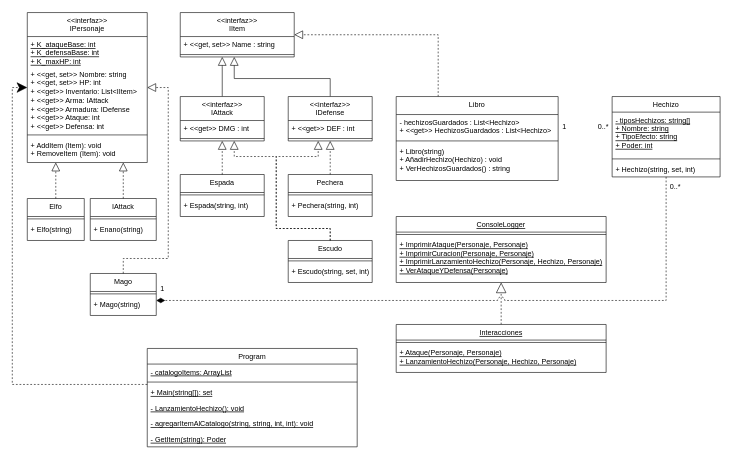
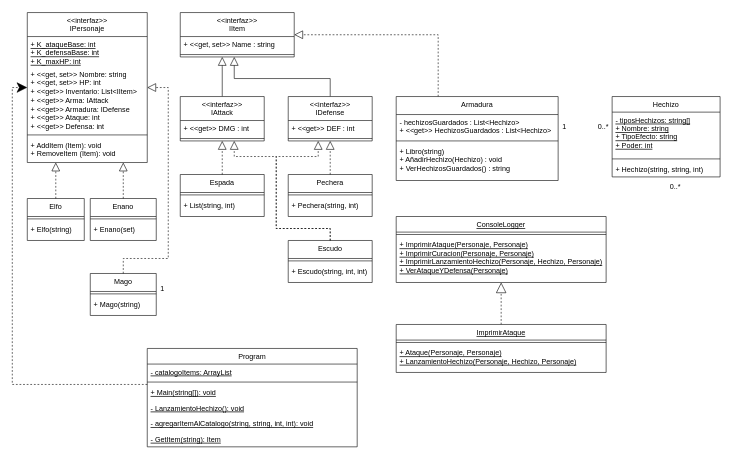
  <mxCell id="0" />
  <mxCell id="1" parent="0" />
  <mxCell id="2" value="&lt;&lt;interfaz&gt;&gt;&#10;IPersonaje" style="swimlane;fontStyle=0;align=center;verticalAlign=top;childLayout=stackLayout;horizontal=1;startSize=40;horizontalStack=0;resizeParent=1;resizeLast=0;collapsible=1;marginBottom=0;rounded=0;shadow=0;strokeWidth=1;" parent="1" vertex="1"><mxGeometry x="45" y="20" width="200" height="250" as="geometry"><mxRectangle x="230" y="140" width="160" height="26" as="alternateBounds" /></mxGeometry></mxCell>
  <mxCell id="3" value="+ K_ataqueBase: int&#10;+ K_defensaBase: int&#10;+ K_maxHP: int" style="text;align=left;verticalAlign=top;spacingLeft=4;spacingRight=4;overflow=hidden;rotatable=0;points=[[0,0.5],[1,0.5]];portConstraint=eastwest;fontStyle=4" parent="2" vertex="1"><mxGeometry y="40" width="200" height="50" as="geometry" /></mxCell>
  <mxCell id="4" value="+ &amp;lt;&amp;lt;get, set&amp;gt;&amp;gt; Nombre: string&lt;br&gt;+ &amp;lt;&amp;lt;get, set&amp;gt;&amp;gt; HP: int&lt;br&gt;+ &amp;lt;&amp;lt;get&amp;gt;&amp;gt; Inventario: List&amp;lt;IItem&amp;gt;&lt;br&gt;+ &amp;lt;&amp;lt;get&amp;gt;&amp;gt; Arma: IAttack&lt;br&gt;+ &amp;lt;&amp;lt;get&amp;gt;&amp;gt; Armadura: IDefense&lt;br&gt;+ &amp;lt;&amp;lt;get&amp;gt;&amp;gt; Ataque: int&lt;br&gt;+ &amp;lt;&amp;lt;get&amp;gt;&amp;gt; Defensa: int" style="text;html=1;strokeColor=none;fillColor=none;align=left;verticalAlign=top;whiteSpace=wrap;rounded=0;spacingLeft=4;" parent="2" vertex="1"><mxGeometry y="90" width="200" height="110" as="geometry" /></mxCell>
  <mxCell id="5" value="" style="line;html=1;strokeWidth=1;align=left;verticalAlign=middle;spacingTop=-1;spacingLeft=3;spacingRight=3;rotatable=0;labelPosition=right;points=[];portConstraint=eastwest;" parent="2" vertex="1"><mxGeometry y="200" width="200" height="8" as="geometry" /></mxCell>
  <mxCell id="6" value="+ AddItem (Item): void&lt;br&gt;+ RemoveItem (Item): void" style="text;html=1;strokeColor=none;fillColor=none;align=left;verticalAlign=top;whiteSpace=wrap;rounded=0;spacingLeft=4;" parent="2" vertex="1"><mxGeometry y="208" width="200" height="20" as="geometry" /></mxCell>
  <mxCell id="7" value="&lt;&lt;interfaz&gt;&gt;&#10;IItem" style="swimlane;fontStyle=0;align=center;verticalAlign=top;childLayout=stackLayout;horizontal=1;startSize=40;horizontalStack=0;resizeParent=1;resizeParentMax=0;resizeLast=0;collapsible=1;marginBottom=0;" parent="1" vertex="1"><mxGeometry x="300" y="20" width="190" height="74" as="geometry" /></mxCell>
  <mxCell id="8" value="+ &lt;&lt;get, set&gt;&gt; Name : string" style="text;strokeColor=none;fillColor=none;align=left;verticalAlign=top;spacingLeft=4;spacingRight=4;overflow=hidden;rotatable=0;points=[[0,0.5],[1,0.5]];portConstraint=eastwest;" parent="7" vertex="1"><mxGeometry y="40" width="190" height="26" as="geometry" /></mxCell>
  <mxCell id="9" value="" style="line;strokeWidth=1;fillColor=none;align=left;verticalAlign=middle;spacingTop=-1;spacingLeft=3;spacingRight=3;rotatable=0;labelPosition=right;points=[];portConstraint=eastwest;" parent="7" vertex="1"><mxGeometry y="66" width="190" height="8" as="geometry" /></mxCell>
  <mxCell id="10" value="Hechizo" style="swimlane;fontStyle=0;align=center;verticalAlign=top;childLayout=stackLayout;horizontal=1;startSize=26;horizontalStack=0;resizeParent=1;resizeParentMax=0;resizeLast=0;collapsible=1;marginBottom=0;" parent="1" vertex="1"><mxGeometry x="1020" y="160" width="180" height="134" as="geometry" /></mxCell>
  <mxCell id="11" value="- tiposHechizos: string[]&#10;+ Nombre: string&#10;+ TipoEfecto: string&#10;+ Poder: int" style="text;strokeColor=none;fillColor=none;align=left;verticalAlign=top;spacingLeft=4;spacingRight=4;overflow=hidden;rotatable=0;points=[[0,0.5],[1,0.5]];portConstraint=eastwest;fontStyle=4" parent="10" vertex="1"><mxGeometry y="26" width="180" height="74" as="geometry" /></mxCell>
  <mxCell id="12" value="" style="line;strokeWidth=1;fillColor=none;align=left;verticalAlign=middle;spacingTop=-1;spacingLeft=3;spacingRight=3;rotatable=0;labelPosition=right;points=[];portConstraint=eastwest;" parent="10" vertex="1"><mxGeometry y="100" width="180" height="8" as="geometry" /></mxCell>
- <mxCell id="13" value="+ Hechizo(string, set, int)" style="text;strokeColor=none;fillColor=none;align=left;verticalAlign=top;spacingLeft=4;spacingRight=4;overflow=hidden;rotatable=0;points=[[0,0.5],[1,0.5]];portConstraint=eastwest;" parent="10" vertex="1"><mxGeometry y="108" width="180" height="26" as="geometry" /></mxCell>
+ <mxCell id="13" value="+ Hechizo(string, string, int)" style="text;strokeColor=none;fillColor=none;align=left;verticalAlign=top;spacingLeft=4;spacingRight=4;overflow=hidden;rotatable=0;points=[[0,0.5],[1,0.5]];portConstraint=eastwest;" parent="10" vertex="1"><mxGeometry y="108" width="180" height="26" as="geometry" /></mxCell>
  <mxCell id="14" value="ConsoleLogger" style="swimlane;fontStyle=4;align=center;verticalAlign=top;childLayout=stackLayout;horizontal=1;startSize=26;horizontalStack=0;resizeParent=1;resizeParentMax=0;resizeLast=0;collapsible=1;marginBottom=0;" parent="1" vertex="1"><mxGeometry x="660" y="360" width="350" height="110" as="geometry" /></mxCell>
  <mxCell id="15" value="" style="line;strokeWidth=1;fillColor=none;align=left;verticalAlign=middle;spacingTop=-1;spacingLeft=3;spacingRight=3;rotatable=0;labelPosition=right;points=[];portConstraint=eastwest;" parent="14" vertex="1"><mxGeometry y="26" width="350" height="8" as="geometry" /></mxCell>
  <mxCell id="16" value="+ ImprimirAtaque(Personaje, Personaje)&#10;+ ImprimirCuracion(Personaje, Personaje)&#10;+ ImprimirLanzamientoHechizo(Personaje, Hechizo, Personaje)&#10;+ VerAtaqueYDefensa(Personaje)" style="text;strokeColor=none;fillColor=none;align=left;verticalAlign=top;spacingLeft=4;spacingRight=4;overflow=hidden;rotatable=0;points=[[0,0.5],[1,0.5]];portConstraint=eastwest;fontStyle=4;spacing=2;" parent="14" vertex="1"><mxGeometry y="34" width="350" height="76" as="geometry" /></mxCell>
  <mxCell id="17" style="edgeStyle=orthogonalEdgeStyle;rounded=0;orthogonalLoop=1;jettySize=auto;html=1;endArrow=block;endFill=0;endSize=15;dashed=1;" parent="1" source="18" target="14" edge="1"><mxGeometry relative="1" as="geometry" /></mxCell>
- <mxCell id="18" value="Interacciones" style="swimlane;fontStyle=4;align=center;verticalAlign=top;childLayout=stackLayout;horizontal=1;startSize=26;horizontalStack=0;resizeParent=1;resizeParentMax=0;resizeLast=0;collapsible=1;marginBottom=0;" parent="1" vertex="1"><mxGeometry x="660" y="540" width="350" height="80" as="geometry" /></mxCell>
+ <mxCell id="18" value="ImprimirAtaque" style="swimlane;fontStyle=4;align=center;verticalAlign=top;childLayout=stackLayout;horizontal=1;startSize=26;horizontalStack=0;resizeParent=1;resizeParentMax=0;resizeLast=0;collapsible=1;marginBottom=0;" parent="1" vertex="1"><mxGeometry x="660" y="540" width="350" height="80" as="geometry" /></mxCell>
  <mxCell id="19" value="" style="line;strokeWidth=1;fillColor=none;align=left;verticalAlign=middle;spacingTop=-1;spacingLeft=3;spacingRight=3;rotatable=0;labelPosition=right;points=[];portConstraint=eastwest;" parent="18" vertex="1"><mxGeometry y="26" width="350" height="8" as="geometry" /></mxCell>
  <mxCell id="20" value="+ Ataque(Personaje, Personaje)&#10;+ LanzamientoHechizo(Personaje, Hechizo, Personaje)" style="text;strokeColor=none;fillColor=none;align=left;verticalAlign=top;spacingLeft=4;spacingRight=4;overflow=hidden;rotatable=0;points=[[0,0.5],[1,0.5]];portConstraint=eastwest;fontStyle=4" parent="18" vertex="1"><mxGeometry y="34" width="350" height="46" as="geometry" /></mxCell>
  <mxCell id="21" style="edgeStyle=orthogonalEdgeStyle;rounded=0;orthogonalLoop=1;jettySize=auto;html=1;dashed=1;endArrow=classic;endFill=1;endSize=15;" parent="1" source="22" target="2" edge="1"><mxGeometry relative="1" as="geometry"><Array as="points"><mxPoint x="20" y="640" /><mxPoint x="20" y="145" /></Array></mxGeometry></mxCell>
  <mxCell id="22" value="Program" style="swimlane;fontStyle=0;align=center;verticalAlign=top;childLayout=stackLayout;horizontal=1;startSize=26;horizontalStack=0;resizeParent=1;resizeParentMax=0;resizeLast=0;collapsible=1;marginBottom=0;" parent="1" vertex="1"><mxGeometry x="245" y="580" width="350" height="164" as="geometry" /></mxCell>
  <mxCell id="23" value="- catalogoItems: ArrayList" style="text;strokeColor=none;fillColor=none;align=left;verticalAlign=top;spacingLeft=4;spacingRight=4;overflow=hidden;rotatable=0;points=[[0,0.5],[1,0.5]];portConstraint=eastwest;fontStyle=4" parent="22" vertex="1"><mxGeometry y="26" width="350" height="26" as="geometry" /></mxCell>
  <mxCell id="24" value="" style="line;strokeWidth=1;fillColor=none;align=left;verticalAlign=middle;spacingTop=-1;spacingLeft=3;spacingRight=3;rotatable=0;labelPosition=right;points=[];portConstraint=eastwest;" parent="22" vertex="1"><mxGeometry y="52" width="350" height="8" as="geometry" /></mxCell>
- <mxCell id="25" value="+ Main(string[]): set" style="text;strokeColor=none;fillColor=none;align=left;verticalAlign=top;spacingLeft=4;spacingRight=4;overflow=hidden;rotatable=0;points=[[0,0.5],[1,0.5]];portConstraint=eastwest;fontStyle=4" parent="22" vertex="1"><mxGeometry y="60" width="350" height="26" as="geometry" /></mxCell>
+ <mxCell id="25" value="+ Main(string[]): void" style="text;strokeColor=none;fillColor=none;align=left;verticalAlign=top;spacingLeft=4;spacingRight=4;overflow=hidden;rotatable=0;points=[[0,0.5],[1,0.5]];portConstraint=eastwest;fontStyle=4" parent="22" vertex="1"><mxGeometry y="60" width="350" height="26" as="geometry" /></mxCell>
  <mxCell id="26" value="- LanzamientoHechizo(): void" style="text;strokeColor=none;fillColor=none;align=left;verticalAlign=top;spacingLeft=4;spacingRight=4;overflow=hidden;rotatable=0;points=[[0,0.5],[1,0.5]];portConstraint=eastwest;fontStyle=4" parent="22" vertex="1"><mxGeometry y="86" width="350" height="26" as="geometry" /></mxCell>
  <mxCell id="27" value="- agregarItemAlCatalogo(string, string, int, int): void" style="text;strokeColor=none;fillColor=none;align=left;verticalAlign=top;spacingLeft=4;spacingRight=4;overflow=hidden;rotatable=0;points=[[0,0.5],[1,0.5]];portConstraint=eastwest;fontStyle=4" parent="22" vertex="1"><mxGeometry y="112" width="350" height="26" as="geometry" /></mxCell>
- <mxCell id="28" value="- GetItem(string): Poder" style="text;strokeColor=none;fillColor=none;align=left;verticalAlign=top;spacingLeft=4;spacingRight=4;overflow=hidden;rotatable=0;points=[[0,0.5],[1,0.5]];portConstraint=eastwest;fontStyle=4" parent="22" vertex="1"><mxGeometry y="138" width="350" height="26" as="geometry" /></mxCell>
+ <mxCell id="28" value="- GetItem(string): Item" style="text;strokeColor=none;fillColor=none;align=left;verticalAlign=top;spacingLeft=4;spacingRight=4;overflow=hidden;rotatable=0;points=[[0,0.5],[1,0.5]];portConstraint=eastwest;fontStyle=4" parent="22" vertex="1"><mxGeometry y="138" width="350" height="26" as="geometry" /></mxCell>
  <mxCell id="29" style="edgeStyle=orthogonalEdgeStyle;rounded=0;orthogonalLoop=1;jettySize=auto;html=1;endArrow=block;endFill=0;endSize=12;" edge="1" parent="1" source="30" target="7"><mxGeometry relative="1" as="geometry"><Array as="points"><mxPoint x="370" y="110" /><mxPoint x="370" y="110" /></Array></mxGeometry></mxCell>
  <mxCell id="30" value="&lt;&lt;interfaz&gt;&gt;&#10;IAttack" style="swimlane;fontStyle=0;align=center;verticalAlign=top;childLayout=stackLayout;horizontal=1;startSize=40;horizontalStack=0;resizeParent=1;resizeParentMax=0;resizeLast=0;collapsible=1;marginBottom=0;" vertex="1" parent="1"><mxGeometry x="300" y="160" width="140" height="74" as="geometry" /></mxCell>
  <mxCell id="31" value="+ &lt;&lt;get&gt;&gt; DMG : int" style="text;strokeColor=none;fillColor=none;align=left;verticalAlign=top;spacingLeft=4;spacingRight=4;overflow=hidden;rotatable=0;points=[[0,0.5],[1,0.5]];portConstraint=eastwest;" vertex="1" parent="30"><mxGeometry y="40" width="140" height="26" as="geometry" /></mxCell>
  <mxCell id="32" value="" style="line;strokeWidth=1;fillColor=none;align=left;verticalAlign=middle;spacingTop=-1;spacingLeft=3;spacingRight=3;rotatable=0;labelPosition=right;points=[];portConstraint=eastwest;" vertex="1" parent="30"><mxGeometry y="66" width="140" height="8" as="geometry" /></mxCell>
  <mxCell id="33" style="edgeStyle=orthogonalEdgeStyle;rounded=0;orthogonalLoop=1;jettySize=auto;html=1;endArrow=block;endFill=0;endSize=12;" edge="1" parent="1" source="34" target="7"><mxGeometry relative="1" as="geometry"><Array as="points"><mxPoint x="550" y="130" /><mxPoint x="390" y="130" /></Array></mxGeometry></mxCell>
  <mxCell id="34" value="&lt;&lt;interfaz&gt;&gt;&#10;IDefense" style="swimlane;fontStyle=0;align=center;verticalAlign=top;childLayout=stackLayout;horizontal=1;startSize=40;horizontalStack=0;resizeParent=1;resizeParentMax=0;resizeLast=0;collapsible=1;marginBottom=0;" vertex="1" parent="1"><mxGeometry x="480" y="160" width="140" height="74" as="geometry" /></mxCell>
  <mxCell id="35" value="+ &lt;&lt;get&gt;&gt; DEF : int" style="text;strokeColor=none;fillColor=none;align=left;verticalAlign=top;spacingLeft=4;spacingRight=4;overflow=hidden;rotatable=0;points=[[0,0.5],[1,0.5]];portConstraint=eastwest;" vertex="1" parent="34"><mxGeometry y="40" width="140" height="26" as="geometry" /></mxCell>
  <mxCell id="36" value="" style="line;strokeWidth=1;fillColor=none;align=left;verticalAlign=middle;spacingTop=-1;spacingLeft=3;spacingRight=3;rotatable=0;labelPosition=right;points=[];portConstraint=eastwest;" vertex="1" parent="34"><mxGeometry y="66" width="140" height="8" as="geometry" /></mxCell>
  <mxCell id="37" style="edgeStyle=orthogonalEdgeStyle;rounded=0;orthogonalLoop=1;jettySize=auto;html=1;endArrow=block;endFill=0;endSize=12;dashed=1;" edge="1" parent="1" source="38" target="7"><mxGeometry relative="1" as="geometry"><Array as="points"><mxPoint x="730" y="57" /></Array></mxGeometry></mxCell>
- <mxCell id="38" value="Libro" style="swimlane;fontStyle=0;align=center;verticalAlign=top;childLayout=stackLayout;horizontal=1;startSize=30;horizontalStack=0;resizeParent=1;resizeParentMax=0;resizeLast=0;collapsible=1;marginBottom=0;" vertex="1" parent="1"><mxGeometry x="660" y="160" width="270" height="140" as="geometry" /></mxCell>
+ <mxCell id="38" value="Armadura" style="swimlane;fontStyle=0;align=center;verticalAlign=top;childLayout=stackLayout;horizontal=1;startSize=30;horizontalStack=0;resizeParent=1;resizeParentMax=0;resizeLast=0;collapsible=1;marginBottom=0;" vertex="1" parent="1"><mxGeometry x="660" y="160" width="270" height="140" as="geometry" /></mxCell>
  <mxCell id="39" value="- hechizosGuardados : List&lt;Hechizo&gt;&#10;+ &lt;&lt;get&gt;&gt; HechizosGuardados : List&lt;Hechizo&gt;" style="text;strokeColor=none;fillColor=none;align=left;verticalAlign=top;spacingLeft=4;spacingRight=4;overflow=hidden;rotatable=0;points=[[0,0.5],[1,0.5]];portConstraint=eastwest;" vertex="1" parent="38"><mxGeometry y="30" width="270" height="40" as="geometry" /></mxCell>
  <mxCell id="40" value="" style="line;strokeWidth=1;fillColor=none;align=left;verticalAlign=middle;spacingTop=-1;spacingLeft=3;spacingRight=3;rotatable=0;labelPosition=right;points=[];portConstraint=eastwest;" vertex="1" parent="38"><mxGeometry y="70" width="270" height="8" as="geometry" /></mxCell>
  <mxCell id="41" value="+ Libro(string)&#10;+ AñadirHechizo(Hechizo) : void&#10;+ VerHechizosGuardados() : string" style="text;strokeColor=none;fillColor=none;align=left;verticalAlign=top;spacingLeft=4;spacingRight=4;overflow=hidden;rotatable=0;points=[[0,0.5],[1,0.5]];portConstraint=eastwest;" vertex="1" parent="38"><mxGeometry y="78" width="270" height="62" as="geometry" /></mxCell>
  <mxCell id="42" value="0..*" style="text;html=1;align=center;verticalAlign=middle;resizable=0;points=[];autosize=1;strokeColor=none;fillColor=none;" vertex="1" parent="1"><mxGeometry x="990" y="200" width="30" height="20" as="geometry" /></mxCell>
  <mxCell id="43" value="1" style="text;html=1;align=center;verticalAlign=middle;resizable=0;points=[];autosize=1;strokeColor=none;fillColor=none;" vertex="1" parent="1"><mxGeometry x="930" y="200" width="20" height="20" as="geometry" /></mxCell>
  <mxCell id="44" value="Espada" style="swimlane;fontStyle=0;align=center;verticalAlign=top;childLayout=stackLayout;horizontal=1;startSize=30;horizontalStack=0;resizeParent=1;resizeParentMax=0;resizeLast=0;collapsible=1;marginBottom=0;" vertex="1" parent="1"><mxGeometry x="300" y="290" width="140" height="70" as="geometry" /></mxCell>
  <mxCell id="45" value="" style="line;strokeWidth=1;fillColor=none;align=left;verticalAlign=middle;spacingTop=-1;spacingLeft=3;spacingRight=3;rotatable=0;labelPosition=right;points=[];portConstraint=eastwest;" vertex="1" parent="44"><mxGeometry y="30" width="140" height="8" as="geometry" /></mxCell>
- <mxCell id="46" value="+ Espada(string, int)" style="text;strokeColor=none;fillColor=none;align=left;verticalAlign=top;spacingLeft=4;spacingRight=4;overflow=hidden;rotatable=0;points=[[0,0.5],[1,0.5]];portConstraint=eastwest;" vertex="1" parent="44"><mxGeometry y="38" width="140" height="32" as="geometry" /></mxCell>
+ <mxCell id="46" value="+ List(string, int)" style="text;strokeColor=none;fillColor=none;align=left;verticalAlign=top;spacingLeft=4;spacingRight=4;overflow=hidden;rotatable=0;points=[[0,0.5],[1,0.5]];portConstraint=eastwest;" vertex="1" parent="44"><mxGeometry y="38" width="140" height="32" as="geometry" /></mxCell>
  <mxCell id="47" style="edgeStyle=orthogonalEdgeStyle;rounded=0;orthogonalLoop=1;jettySize=auto;html=1;endArrow=block;endFill=0;endSize=12;dashed=1;" edge="1" parent="1" source="44" target="30"><mxGeometry relative="1" as="geometry"><mxPoint x="740" y="170" as="sourcePoint" /><mxPoint x="450" y="67" as="targetPoint" /><Array as="points"><mxPoint x="370" y="210" /><mxPoint x="370" y="210" /></Array></mxGeometry></mxCell>
  <mxCell id="48" value="Pechera" style="swimlane;fontStyle=0;align=center;verticalAlign=top;childLayout=stackLayout;horizontal=1;startSize=30;horizontalStack=0;resizeParent=1;resizeParentMax=0;resizeLast=0;collapsible=1;marginBottom=0;" vertex="1" parent="1"><mxGeometry x="480" y="290" width="140" height="70" as="geometry" /></mxCell>
  <mxCell id="49" value="" style="line;strokeWidth=1;fillColor=none;align=left;verticalAlign=middle;spacingTop=-1;spacingLeft=3;spacingRight=3;rotatable=0;labelPosition=right;points=[];portConstraint=eastwest;" vertex="1" parent="48"><mxGeometry y="30" width="140" height="8" as="geometry" /></mxCell>
  <mxCell id="50" value="+ Pechera(string, int)" style="text;strokeColor=none;fillColor=none;align=left;verticalAlign=top;spacingLeft=4;spacingRight=4;overflow=hidden;rotatable=0;points=[[0,0.5],[1,0.5]];portConstraint=eastwest;" vertex="1" parent="48"><mxGeometry y="38" width="140" height="32" as="geometry" /></mxCell>
  <mxCell id="51" style="edgeStyle=orthogonalEdgeStyle;rounded=0;orthogonalLoop=1;jettySize=auto;html=1;endArrow=block;endFill=0;endSize=12;dashed=1;" edge="1" parent="1" source="48" target="34"><mxGeometry relative="1" as="geometry"><mxPoint x="380" y="300" as="sourcePoint" /><mxPoint x="380" y="244" as="targetPoint" /><Array as="points"><mxPoint x="550" y="260" /><mxPoint x="550" y="260" /></Array></mxGeometry></mxCell>
  <mxCell id="52" value="Escudo" style="swimlane;fontStyle=0;align=center;verticalAlign=top;childLayout=stackLayout;horizontal=1;startSize=30;horizontalStack=0;resizeParent=1;resizeParentMax=0;resizeLast=0;collapsible=1;marginBottom=0;" vertex="1" parent="1"><mxGeometry x="480" y="400" width="140" height="70" as="geometry" /></mxCell>
  <mxCell id="53" value="" style="line;strokeWidth=1;fillColor=none;align=left;verticalAlign=middle;spacingTop=-1;spacingLeft=3;spacingRight=3;rotatable=0;labelPosition=right;points=[];portConstraint=eastwest;" vertex="1" parent="52"><mxGeometry y="30" width="140" height="8" as="geometry" /></mxCell>
- <mxCell id="54" value="+ Escudo(string, set, int)" style="text;strokeColor=none;fillColor=none;align=left;verticalAlign=top;spacingLeft=4;spacingRight=4;overflow=hidden;rotatable=0;points=[[0,0.5],[1,0.5]];portConstraint=eastwest;" vertex="1" parent="52"><mxGeometry y="38" width="140" height="32" as="geometry" /></mxCell>
+ <mxCell id="54" value="+ Escudo(string, int, int)" style="text;strokeColor=none;fillColor=none;align=left;verticalAlign=top;spacingLeft=4;spacingRight=4;overflow=hidden;rotatable=0;points=[[0,0.5],[1,0.5]];portConstraint=eastwest;" vertex="1" parent="52"><mxGeometry y="38" width="140" height="32" as="geometry" /></mxCell>
  <mxCell id="55" style="edgeStyle=orthogonalEdgeStyle;rounded=0;orthogonalLoop=1;jettySize=auto;html=1;endArrow=block;endFill=0;endSize=12;dashed=1;" edge="1" parent="1" source="52" target="34"><mxGeometry relative="1" as="geometry"><mxPoint x="560" y="300" as="sourcePoint" /><mxPoint x="560" y="244" as="targetPoint" /><Array as="points"><mxPoint x="550" y="380" /><mxPoint x="460" y="380" /><mxPoint x="460" y="260" /><mxPoint x="530" y="260" /></Array></mxGeometry></mxCell>
  <mxCell id="56" style="edgeStyle=orthogonalEdgeStyle;rounded=0;orthogonalLoop=1;jettySize=auto;html=1;endArrow=block;endFill=0;endSize=12;dashed=1;" edge="1" parent="1" source="52" target="30"><mxGeometry relative="1" as="geometry"><mxPoint x="560" y="410" as="sourcePoint" /><mxPoint x="540" y="244" as="targetPoint" /><Array as="points"><mxPoint x="550" y="380" /><mxPoint x="460" y="380" /><mxPoint x="460" y="260" /><mxPoint x="390" y="260" /></Array></mxGeometry></mxCell>
  <mxCell id="57" value="Elfo" style="swimlane;fontStyle=0;align=center;verticalAlign=top;childLayout=stackLayout;horizontal=1;startSize=30;horizontalStack=0;resizeParent=1;resizeParentMax=0;resizeLast=0;collapsible=1;marginBottom=0;" vertex="1" parent="1"><mxGeometry x="45" y="330" width="95" height="70" as="geometry" /></mxCell>
  <mxCell id="58" value="" style="line;strokeWidth=1;fillColor=none;align=left;verticalAlign=middle;spacingTop=-1;spacingLeft=3;spacingRight=3;rotatable=0;labelPosition=right;points=[];portConstraint=eastwest;" vertex="1" parent="57"><mxGeometry y="30" width="95" height="8" as="geometry" /></mxCell>
  <mxCell id="59" value="+ Elfo(string)" style="text;strokeColor=none;fillColor=none;align=left;verticalAlign=top;spacingLeft=4;spacingRight=4;overflow=hidden;rotatable=0;points=[[0,0.5],[1,0.5]];portConstraint=eastwest;" vertex="1" parent="57"><mxGeometry y="38" width="95" height="32" as="geometry" /></mxCell>
  <mxCell id="60" style="edgeStyle=orthogonalEdgeStyle;rounded=0;orthogonalLoop=1;jettySize=auto;html=1;endArrow=block;endFill=0;endSize=12;dashed=1;" edge="1" parent="1" source="57" target="2"><mxGeometry relative="1" as="geometry"><mxPoint x="380" y="300" as="sourcePoint" /><mxPoint x="380" y="244" as="targetPoint" /><Array as="points"><mxPoint x="93" y="300" /><mxPoint x="93" y="300" /></Array></mxGeometry></mxCell>
- <mxCell id="61" value="IAttack" style="swimlane;fontStyle=0;align=center;verticalAlign=top;childLayout=stackLayout;horizontal=1;startSize=30;horizontalStack=0;resizeParent=1;resizeParentMax=0;resizeLast=0;collapsible=1;marginBottom=0;" vertex="1" parent="1"><mxGeometry x="150" y="330" width="110" height="70" as="geometry" /></mxCell>
+ <mxCell id="61" value="Enano" style="swimlane;fontStyle=0;align=center;verticalAlign=top;childLayout=stackLayout;horizontal=1;startSize=30;horizontalStack=0;resizeParent=1;resizeParentMax=0;resizeLast=0;collapsible=1;marginBottom=0;" vertex="1" parent="1"><mxGeometry x="150" y="330" width="110" height="70" as="geometry" /></mxCell>
  <mxCell id="62" value="" style="line;strokeWidth=1;fillColor=none;align=left;verticalAlign=middle;spacingTop=-1;spacingLeft=3;spacingRight=3;rotatable=0;labelPosition=right;points=[];portConstraint=eastwest;" vertex="1" parent="61"><mxGeometry y="30" width="110" height="8" as="geometry" /></mxCell>
- <mxCell id="63" value="+ Enano(string)" style="text;strokeColor=none;fillColor=none;align=left;verticalAlign=top;spacingLeft=4;spacingRight=4;overflow=hidden;rotatable=0;points=[[0,0.5],[1,0.5]];portConstraint=eastwest;" vertex="1" parent="61"><mxGeometry y="38" width="110" height="32" as="geometry" /></mxCell>
+ <mxCell id="63" value="+ Enano(set)" style="text;strokeColor=none;fillColor=none;align=left;verticalAlign=top;spacingLeft=4;spacingRight=4;overflow=hidden;rotatable=0;points=[[0,0.5],[1,0.5]];portConstraint=eastwest;" vertex="1" parent="61"><mxGeometry y="38" width="110" height="32" as="geometry" /></mxCell>
  <mxCell id="64" style="edgeStyle=orthogonalEdgeStyle;rounded=0;orthogonalLoop=1;jettySize=auto;html=1;endArrow=block;endFill=0;endSize=12;dashed=1;" edge="1" parent="1" source="61" target="2"><mxGeometry relative="1" as="geometry"><mxPoint x="102.5" y="340" as="sourcePoint" /><mxPoint x="102.5" y="280" as="targetPoint" /><Array as="points"><mxPoint x="205" y="290" /><mxPoint x="205" y="290" /></Array></mxGeometry></mxCell>
- <mxCell id="65" style="edgeStyle=orthogonalEdgeStyle;rounded=0;orthogonalLoop=1;jettySize=auto;html=1;dashed=1;endArrow=diamondThin;endFill=1;endSize=12;jumpStyle=arc;jumpSize=12;" edge="1" parent="1" source="10" target="66"><mxGeometry relative="1" as="geometry"><Array as="points"><mxPoint x="1110" y="500" /></Array></mxGeometry></mxCell>
  <mxCell id="66" value="Mago" style="swimlane;fontStyle=0;align=center;verticalAlign=top;childLayout=stackLayout;horizontal=1;startSize=30;horizontalStack=0;resizeParent=1;resizeParentMax=0;resizeLast=0;collapsible=1;marginBottom=0;" vertex="1" parent="1"><mxGeometry x="150" y="455" width="110" height="70" as="geometry" /></mxCell>
  <mxCell id="67" value="" style="line;strokeWidth=1;fillColor=none;align=left;verticalAlign=middle;spacingTop=-1;spacingLeft=3;spacingRight=3;rotatable=0;labelPosition=right;points=[];portConstraint=eastwest;" vertex="1" parent="66"><mxGeometry y="30" width="110" height="8" as="geometry" /></mxCell>
  <mxCell id="68" value="+ Mago(string)" style="text;strokeColor=none;fillColor=none;align=left;verticalAlign=top;spacingLeft=4;spacingRight=4;overflow=hidden;rotatable=0;points=[[0,0.5],[1,0.5]];portConstraint=eastwest;" vertex="1" parent="66"><mxGeometry y="38" width="110" height="32" as="geometry" /></mxCell>
  <mxCell id="69" value="0..*" style="text;html=1;align=center;verticalAlign=middle;resizable=0;points=[];autosize=1;strokeColor=none;fillColor=none;" vertex="1" parent="1"><mxGeometry x="1110" y="300" width="30" height="20" as="geometry" /></mxCell>
  <mxCell id="70" value="1" style="text;html=1;align=center;verticalAlign=middle;resizable=0;points=[];autosize=1;strokeColor=none;fillColor=none;" vertex="1" parent="1"><mxGeometry x="260" y="470" width="20" height="20" as="geometry" /></mxCell>
  <mxCell id="71" style="edgeStyle=orthogonalEdgeStyle;rounded=0;orthogonalLoop=1;jettySize=auto;html=1;endArrow=block;endFill=0;endSize=12;dashed=1;" edge="1" parent="1" source="66" target="2"><mxGeometry relative="1" as="geometry"><mxPoint x="215" y="340" as="sourcePoint" /><mxPoint x="215" y="280" as="targetPoint" /><Array as="points"><mxPoint x="205" y="430" /><mxPoint x="280" y="430" /><mxPoint x="280" y="145" /></Array></mxGeometry></mxCell>
